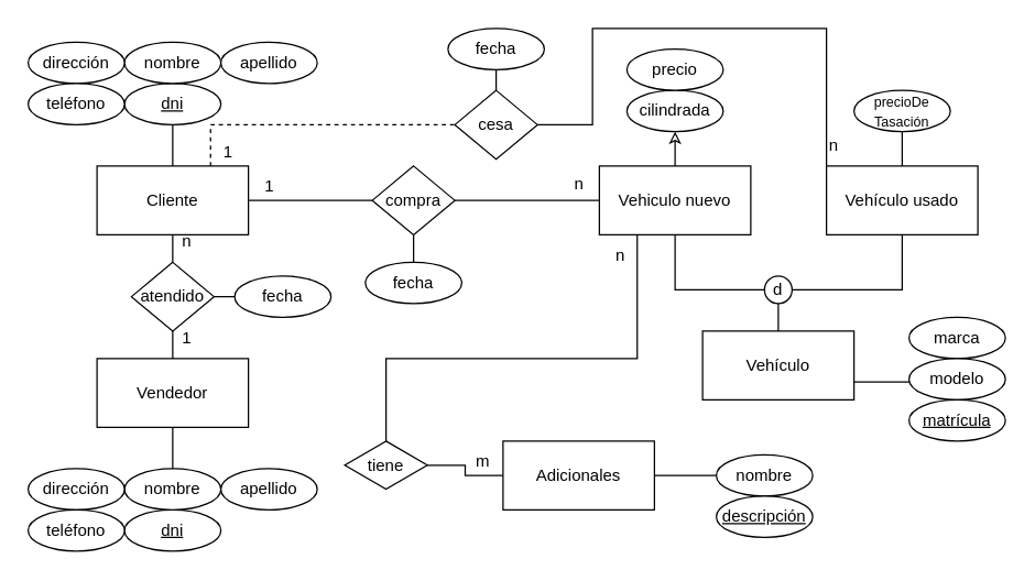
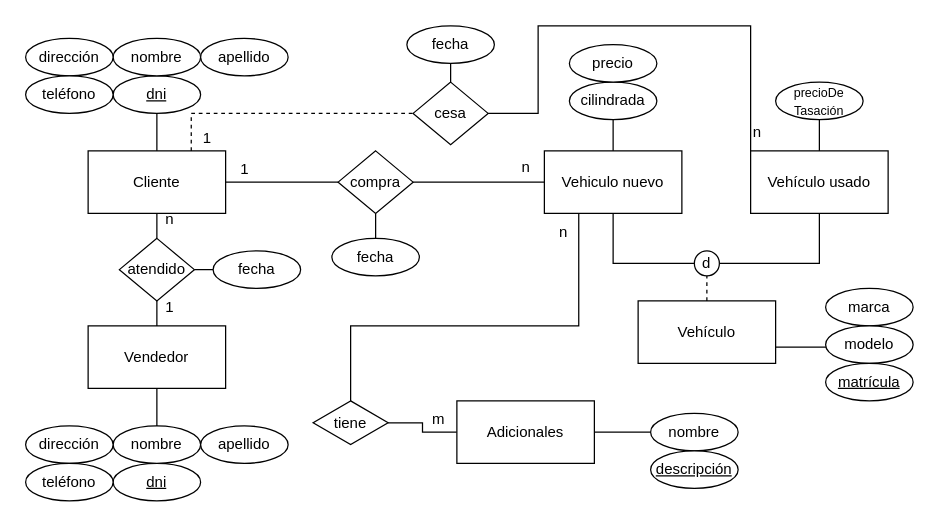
  <mxCell id="0" />
  <mxCell id="1" parent="0" />
  <mxCell id="2" style="edgeStyle=orthogonalEdgeStyle;rounded=0;orthogonalLoop=1;jettySize=auto;html=1;exitX=0.5;exitY=0;exitDx=0;exitDy=0;entryX=0.5;entryY=1;entryDx=0;entryDy=0;endArrow=none;endFill=0;" edge="1" parent="1" source="5" target="6"><mxGeometry relative="1" as="geometry"><mxPoint x="125" y="110" as="targetPoint" /></mxGeometry></mxCell>
  <mxCell id="3" style="edgeStyle=orthogonalEdgeStyle;rounded=0;orthogonalLoop=1;jettySize=auto;html=1;exitX=1;exitY=0.5;exitDx=0;exitDy=0;endArrow=none;endFill=0;entryX=0;entryY=0.5;entryDx=0;entryDy=0;" edge="1" parent="1" source="5" target="11"><mxGeometry relative="1" as="geometry"><mxPoint x="280" y="144.857" as="targetPoint" /></mxGeometry></mxCell>
  <mxCell id="4" style="edgeStyle=orthogonalEdgeStyle;rounded=0;orthogonalLoop=1;jettySize=auto;html=1;exitX=0.5;exitY=1;exitDx=0;exitDy=0;entryX=0.5;entryY=0;entryDx=0;entryDy=0;endArrow=none;endFill=0;" edge="1" parent="1" source="5" target="49"><mxGeometry relative="1" as="geometry" /></mxCell>
  <mxCell id="5" value="Cliente" style="rounded=0;whiteSpace=wrap;html=1;" parent="1" vertex="1"><mxGeometry x="70" y="120" width="110" height="50" as="geometry" /></mxCell>
  <mxCell id="6" value="&lt;u&gt;dni&lt;/u&gt;" style="ellipse;whiteSpace=wrap;html=1;" parent="1" vertex="1"><mxGeometry x="90" y="60" width="70" height="30" as="geometry" /></mxCell>
  <mxCell id="7" value="nombre" style="ellipse;whiteSpace=wrap;html=1;" vertex="1" parent="1"><mxGeometry x="90" y="30" width="70" height="30" as="geometry" /></mxCell>
  <mxCell id="8" value="apellido" style="ellipse;whiteSpace=wrap;html=1;" vertex="1" parent="1"><mxGeometry x="160" y="30" width="70" height="30" as="geometry" /></mxCell>
  <mxCell id="9" style="edgeStyle=orthogonalEdgeStyle;rounded=0;orthogonalLoop=1;jettySize=auto;html=1;exitX=1;exitY=0.5;exitDx=0;exitDy=0;entryX=0;entryY=0.5;entryDx=0;entryDy=0;endArrow=none;endFill=0;" edge="1" parent="1" source="11" target="20"><mxGeometry relative="1" as="geometry" /></mxCell>
  <mxCell id="10" style="edgeStyle=orthogonalEdgeStyle;rounded=0;orthogonalLoop=1;jettySize=auto;html=1;exitX=0.5;exitY=1;exitDx=0;exitDy=0;entryX=0.5;entryY=0;entryDx=0;entryDy=0;endArrow=none;endFill=0;" edge="1" parent="1" source="11" target="60"><mxGeometry relative="1" as="geometry" /></mxCell>
  <mxCell id="11" value="compra" style="rhombus;whiteSpace=wrap;html=1;" vertex="1" parent="1"><mxGeometry x="270" y="120" width="60" height="50" as="geometry" /></mxCell>
  <mxCell id="12" value="dirección" style="ellipse;whiteSpace=wrap;html=1;" vertex="1" parent="1"><mxGeometry x="20" y="30" width="70" height="30" as="geometry" /></mxCell>
  <mxCell id="13" value="teléfono" style="ellipse;whiteSpace=wrap;html=1;" vertex="1" parent="1"><mxGeometry x="20" y="60" width="70" height="30" as="geometry" /></mxCell>
  <mxCell id="14" style="edgeStyle=orthogonalEdgeStyle;rounded=0;orthogonalLoop=1;jettySize=auto;html=1;entryX=0;entryY=0.5;entryDx=0;entryDy=0;endArrow=none;endFill=0;" edge="1" parent="1" source="17" target="24"><mxGeometry relative="1" as="geometry"><Array as="points"><mxPoint x="720" y="277" /></Array></mxGeometry></mxCell>
  <mxCell id="15" style="edgeStyle=orthogonalEdgeStyle;rounded=0;orthogonalLoop=1;jettySize=auto;html=1;entryX=0.5;entryY=1;entryDx=0;entryDy=0;endArrow=none;endFill=0;" edge="1" parent="1" source="29" target="20"><mxGeometry relative="1" as="geometry" /></mxCell>
  <mxCell id="16" style="edgeStyle=orthogonalEdgeStyle;rounded=0;orthogonalLoop=1;jettySize=auto;html=1;exitX=1;exitY=0.5;exitDx=0;exitDy=0;entryX=0.5;entryY=1;entryDx=0;entryDy=0;endArrow=none;endFill=0;" edge="1" parent="1" source="29" target="22"><mxGeometry relative="1" as="geometry" /></mxCell>
  <mxCell id="17" value="Vehículo" style="rounded=0;whiteSpace=wrap;html=1;" vertex="1" parent="1"><mxGeometry x="510" y="240" width="110" height="50" as="geometry" /></mxCell>
- <mxCell id="18" style="edgeStyle=orthogonalEdgeStyle;rounded=0;orthogonalLoop=1;jettySize=auto;html=1;exitX=0.5;exitY=0;exitDx=0;exitDy=0;entryX=0.5;entryY=1;entryDx=0;entryDy=0;endArrow=classic;endFill=0;" edge="1" parent="1" source="20" target="25"><mxGeometry relative="1" as="geometry" /></mxCell>
+ <mxCell id="18" style="edgeStyle=orthogonalEdgeStyle;rounded=0;orthogonalLoop=1;jettySize=auto;html=1;exitX=0.5;exitY=0;exitDx=0;exitDy=0;entryX=0.5;entryY=1;entryDx=0;entryDy=0;endArrow=none;endFill=0;" edge="1" parent="1" source="20" target="25"><mxGeometry relative="1" as="geometry" /></mxCell>
  <mxCell id="19" style="edgeStyle=orthogonalEdgeStyle;rounded=0;orthogonalLoop=1;jettySize=auto;html=1;exitX=0.25;exitY=1;exitDx=0;exitDy=0;endArrow=none;endFill=0;entryX=0.5;entryY=0;entryDx=0;entryDy=0;" edge="1" parent="1" source="20" target="33"><mxGeometry relative="1" as="geometry"><mxPoint x="300" y="260" as="targetPoint" /><Array as="points"><mxPoint x="462" y="260" /><mxPoint x="280" y="260" /></Array></mxGeometry></mxCell>
  <mxCell id="20" value="Vehiculo nuevo" style="rounded=0;whiteSpace=wrap;html=1;" vertex="1" parent="1"><mxGeometry x="435" y="120" width="110" height="50" as="geometry" /></mxCell>
  <mxCell id="21" style="edgeStyle=orthogonalEdgeStyle;rounded=0;orthogonalLoop=1;jettySize=auto;html=1;exitX=0.5;exitY=0;exitDx=0;exitDy=0;entryX=0.5;entryY=1;entryDx=0;entryDy=0;endArrow=none;endFill=0;" edge="1" parent="1" source="22" target="27"><mxGeometry relative="1" as="geometry"><mxPoint x="655" y="95" as="targetPoint" /></mxGeometry></mxCell>
  <mxCell id="22" value="Vehículo usado" style="rounded=0;whiteSpace=wrap;html=1;" vertex="1" parent="1"><mxGeometry x="600" y="120" width="110" height="50" as="geometry" /></mxCell>
  <mxCell id="23" value="marca" style="ellipse;whiteSpace=wrap;html=1;" vertex="1" parent="1"><mxGeometry x="660" y="230" width="70" height="30" as="geometry" /></mxCell>
  <mxCell id="24" value="modelo" style="ellipse;whiteSpace=wrap;html=1;" vertex="1" parent="1"><mxGeometry x="660" y="260" width="70" height="30" as="geometry" /></mxCell>
  <mxCell id="25" value="cilindrada" style="ellipse;whiteSpace=wrap;html=1;" vertex="1" parent="1"><mxGeometry x="455" y="65" width="70" height="30" as="geometry" /></mxCell>
  <mxCell id="26" value="precio" style="ellipse;whiteSpace=wrap;html=1;" vertex="1" parent="1"><mxGeometry x="455" y="35" width="70" height="30" as="geometry" /></mxCell>
  <mxCell id="27" value="&lt;div&gt;&lt;font style=&quot;font-size: 10px;&quot;&gt;precioDe&lt;/font&gt;&lt;/div&gt;&lt;div&gt;&lt;font style=&quot;font-size: 10px;&quot;&gt;Tasación&lt;/font&gt;&lt;/div&gt;" style="ellipse;whiteSpace=wrap;html=1;" vertex="1" parent="1"><mxGeometry x="620" y="65" width="70" height="30" as="geometry" /></mxCell>
- <mxCell id="28" value="" style="edgeStyle=orthogonalEdgeStyle;rounded=0;orthogonalLoop=1;jettySize=auto;html=1;exitX=0.5;exitY=0;exitDx=0;exitDy=0;entryX=0.5;entryY=1;entryDx=0;entryDy=0;endArrow=none;endFill=0;" edge="1" parent="1" source="17" target="29"><mxGeometry relative="1" as="geometry"><mxPoint x="565" y="240" as="sourcePoint" /><mxPoint x="490" y="170" as="targetPoint" /></mxGeometry></mxCell>
+ <mxCell id="28" value="" style="edgeStyle=orthogonalEdgeStyle;rounded=0;orthogonalLoop=1;jettySize=auto;html=1;exitX=0.5;exitY=0;exitDx=0;exitDy=0;entryX=0.5;entryY=1;entryDx=0;entryDy=0;endArrow=none;endFill=0;dashed=1;" edge="1" parent="1" source="17" target="29"><mxGeometry relative="1" as="geometry"><mxPoint x="565" y="240" as="sourcePoint" /><mxPoint x="490" y="170" as="targetPoint" /></mxGeometry></mxCell>
  <mxCell id="29" value="d" style="ellipse;whiteSpace=wrap;html=1;aspect=fixed;" vertex="1" parent="1"><mxGeometry x="555" y="200" width="20" height="20" as="geometry" /></mxCell>
  <mxCell id="30" value="1" style="text;html=1;align=center;verticalAlign=middle;resizable=0;points=[];autosize=1;strokeColor=none;fillColor=none;" vertex="1" parent="1"><mxGeometry x="180" y="120" width="30" height="30" as="geometry" /></mxCell>
  <mxCell id="31" value="n" style="text;html=1;align=center;verticalAlign=middle;resizable=0;points=[];autosize=1;strokeColor=none;fillColor=none;" vertex="1" parent="1"><mxGeometry x="405" y="118" width="30" height="30" as="geometry" /></mxCell>
  <mxCell id="32" style="edgeStyle=orthogonalEdgeStyle;rounded=0;orthogonalLoop=1;jettySize=auto;html=1;entryX=0;entryY=0.5;entryDx=0;entryDy=0;endArrow=none;endFill=0;" edge="1" parent="1" source="33" target="35"><mxGeometry relative="1" as="geometry" /></mxCell>
  <mxCell id="33" value="tiene" style="rhombus;whiteSpace=wrap;html=1;" vertex="1" parent="1"><mxGeometry x="250" y="320" width="60" height="35" as="geometry" /></mxCell>
  <mxCell id="34" style="edgeStyle=orthogonalEdgeStyle;rounded=0;orthogonalLoop=1;jettySize=auto;html=1;exitX=1;exitY=0.5;exitDx=0;exitDy=0;entryX=0;entryY=0.5;entryDx=0;entryDy=0;endArrow=none;endFill=0;" edge="1" parent="1" source="35" target="38"><mxGeometry relative="1" as="geometry" /></mxCell>
  <mxCell id="35" value="Adicionales" style="rounded=0;whiteSpace=wrap;html=1;" vertex="1" parent="1"><mxGeometry x="365" y="320" width="110" height="50" as="geometry" /></mxCell>
  <mxCell id="36" value="n" style="text;html=1;align=center;verticalAlign=middle;resizable=0;points=[];autosize=1;strokeColor=none;fillColor=none;" vertex="1" parent="1"><mxGeometry x="435" y="170" width="30" height="30" as="geometry" /></mxCell>
  <mxCell id="37" value="m" style="text;html=1;align=center;verticalAlign=middle;resizable=0;points=[];autosize=1;strokeColor=none;fillColor=none;" vertex="1" parent="1"><mxGeometry x="335" y="320" width="30" height="30" as="geometry" /></mxCell>
  <mxCell id="38" value="nombre" style="ellipse;whiteSpace=wrap;html=1;" vertex="1" parent="1"><mxGeometry x="520" y="330" width="70" height="30" as="geometry" /></mxCell>
  <mxCell id="39" value="&lt;u&gt;descripción&lt;/u&gt;" style="ellipse;whiteSpace=wrap;html=1;" vertex="1" parent="1"><mxGeometry x="520" y="360" width="70" height="30" as="geometry" /></mxCell>
  <mxCell id="40" style="edgeStyle=orthogonalEdgeStyle;rounded=0;orthogonalLoop=1;jettySize=auto;html=1;exitX=0.5;exitY=1;exitDx=0;exitDy=0;entryX=0.5;entryY=0;entryDx=0;entryDy=0;endArrow=none;endFill=0;" edge="1" parent="1" source="41" target="43"><mxGeometry relative="1" as="geometry" /></mxCell>
  <mxCell id="41" value="Vendedor" style="rounded=0;whiteSpace=wrap;html=1;" vertex="1" parent="1"><mxGeometry x="70" y="260" width="110" height="50" as="geometry" /></mxCell>
  <mxCell id="42" value="&lt;u&gt;dni&lt;/u&gt;" style="ellipse;whiteSpace=wrap;html=1;" vertex="1" parent="1"><mxGeometry x="90" y="370" width="70" height="30" as="geometry" /></mxCell>
  <mxCell id="43" value="nombre" style="ellipse;whiteSpace=wrap;html=1;" vertex="1" parent="1"><mxGeometry x="90" y="340" width="70" height="30" as="geometry" /></mxCell>
  <mxCell id="44" value="apellido" style="ellipse;whiteSpace=wrap;html=1;" vertex="1" parent="1"><mxGeometry x="160" y="340" width="70" height="30" as="geometry" /></mxCell>
  <mxCell id="45" value="dirección" style="ellipse;whiteSpace=wrap;html=1;" vertex="1" parent="1"><mxGeometry x="20" y="340" width="70" height="30" as="geometry" /></mxCell>
  <mxCell id="46" value="teléfono" style="ellipse;whiteSpace=wrap;html=1;" vertex="1" parent="1"><mxGeometry x="20" y="370" width="70" height="30" as="geometry" /></mxCell>
  <mxCell id="47" style="edgeStyle=orthogonalEdgeStyle;rounded=0;orthogonalLoop=1;jettySize=auto;html=1;exitX=0.5;exitY=1;exitDx=0;exitDy=0;entryX=0.5;entryY=0;entryDx=0;entryDy=0;endArrow=none;endFill=0;" edge="1" parent="1" source="49" target="41"><mxGeometry relative="1" as="geometry" /></mxCell>
  <mxCell id="48" style="edgeStyle=orthogonalEdgeStyle;rounded=0;orthogonalLoop=1;jettySize=auto;html=1;exitX=1;exitY=0.5;exitDx=0;exitDy=0;endArrow=none;endFill=0;entryX=0;entryY=0.5;entryDx=0;entryDy=0;" edge="1" parent="1" source="49" target="59"><mxGeometry relative="1" as="geometry"><mxPoint x="180" y="214.857" as="targetPoint" /></mxGeometry></mxCell>
  <mxCell id="49" value="atendido" style="rhombus;whiteSpace=wrap;html=1;" vertex="1" parent="1"><mxGeometry x="95" y="190" width="60" height="50" as="geometry" /></mxCell>
  <mxCell id="50" value="n" style="text;html=1;align=center;verticalAlign=middle;resizable=0;points=[];autosize=1;strokeColor=none;fillColor=none;" vertex="1" parent="1"><mxGeometry x="120" y="160" width="30" height="30" as="geometry" /></mxCell>
  <mxCell id="51" value="1" style="text;html=1;align=center;verticalAlign=middle;resizable=0;points=[];autosize=1;strokeColor=none;fillColor=none;" vertex="1" parent="1"><mxGeometry x="120" y="230" width="30" height="30" as="geometry" /></mxCell>
  <mxCell id="52" style="edgeStyle=orthogonalEdgeStyle;rounded=0;orthogonalLoop=1;jettySize=auto;html=1;exitX=0.5;exitY=0;exitDx=0;exitDy=0;entryX=0.5;entryY=1;entryDx=0;entryDy=0;endArrow=none;endFill=0;" edge="1" parent="1" source="53" target="58"><mxGeometry relative="1" as="geometry" /></mxCell>
  <mxCell id="53" value="cesa" style="rhombus;whiteSpace=wrap;html=1;" vertex="1" parent="1"><mxGeometry x="330" y="65" width="60" height="50" as="geometry" /></mxCell>
  <mxCell id="54" style="edgeStyle=orthogonalEdgeStyle;rounded=0;orthogonalLoop=1;jettySize=auto;html=1;exitX=0.75;exitY=0;exitDx=0;exitDy=0;entryX=0;entryY=0.5;entryDx=0;entryDy=0;endArrow=none;endFill=0;dashed=1;" edge="1" parent="1" source="5" target="53"><mxGeometry relative="1" as="geometry"><Array as="points"><mxPoint x="152" y="90" /></Array></mxGeometry></mxCell>
  <mxCell id="55" style="edgeStyle=orthogonalEdgeStyle;rounded=0;orthogonalLoop=1;jettySize=auto;html=1;exitX=1;exitY=0.5;exitDx=0;exitDy=0;entryX=0;entryY=0;entryDx=0;entryDy=0;endArrow=none;endFill=0;" edge="1" parent="1" source="53" target="22"><mxGeometry relative="1" as="geometry"><mxPoint x="430" y="80" as="sourcePoint" /><mxPoint x="610" y="110" as="targetPoint" /><Array as="points"><mxPoint x="430" y="90" /><mxPoint x="430" y="20" /><mxPoint x="600" y="20" /></Array></mxGeometry></mxCell>
  <mxCell id="56" value="n" style="text;html=1;align=center;verticalAlign=middle;resizable=0;points=[];autosize=1;strokeColor=none;fillColor=none;" vertex="1" parent="1"><mxGeometry x="590" y="90" width="30" height="30" as="geometry" /></mxCell>
  <mxCell id="57" value="1" style="text;html=1;align=center;verticalAlign=middle;resizable=0;points=[];autosize=1;strokeColor=none;fillColor=none;" vertex="1" parent="1"><mxGeometry x="150" y="95" width="30" height="30" as="geometry" /></mxCell>
  <mxCell id="58" value="fecha" style="ellipse;whiteSpace=wrap;html=1;" vertex="1" parent="1"><mxGeometry x="325" y="20" width="70" height="30" as="geometry" /></mxCell>
  <mxCell id="59" value="fecha" style="ellipse;whiteSpace=wrap;html=1;" vertex="1" parent="1"><mxGeometry x="170" y="200" width="70" height="30" as="geometry" /></mxCell>
  <mxCell id="60" value="fecha" style="ellipse;whiteSpace=wrap;html=1;" vertex="1" parent="1"><mxGeometry x="265" y="190" width="70" height="30" as="geometry" /></mxCell>
  <mxCell id="61" value="&lt;u&gt;matrícula&lt;/u&gt;" style="ellipse;whiteSpace=wrap;html=1;" vertex="1" parent="1"><mxGeometry x="660" y="290" width="70" height="30" as="geometry" /></mxCell>
